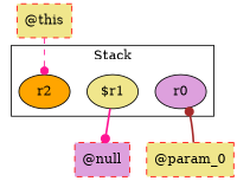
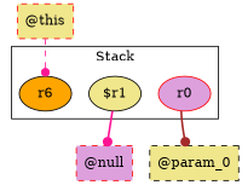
  digraph {
    rankDir=LR
    node [fillcolor=khaki style=filled]
    edge [arrowhead=dot color=deeppink style=bold]
    "$r1"
-   r0 [fillcolor=plum]
-   r6 [fillcolor=orange label=r2]
+   r0 [fillcolor=plum color=red]
+   r6 [fillcolor=orange]
    "@null" [color=red fillcolor=plum shape=box style="filled,dashed"]
-   "@param_0" [color=red shape=box style="filled,dashed"]
+   "@param_0" [color=black shape=box style="filled,dashed"]
    "@this" [color=red shape=box style="filled,dashed"]
    subgraph cluster_1 {
      label=Stack
      "$r1"
      r0
      r6
    }
    "$r1" -> "@null"
-   "@param_0" -> r0 [color=brown]
+   r0 -> "@param_0" [color=brown]
    "@this" -> r6 [style=dashed]
  }
